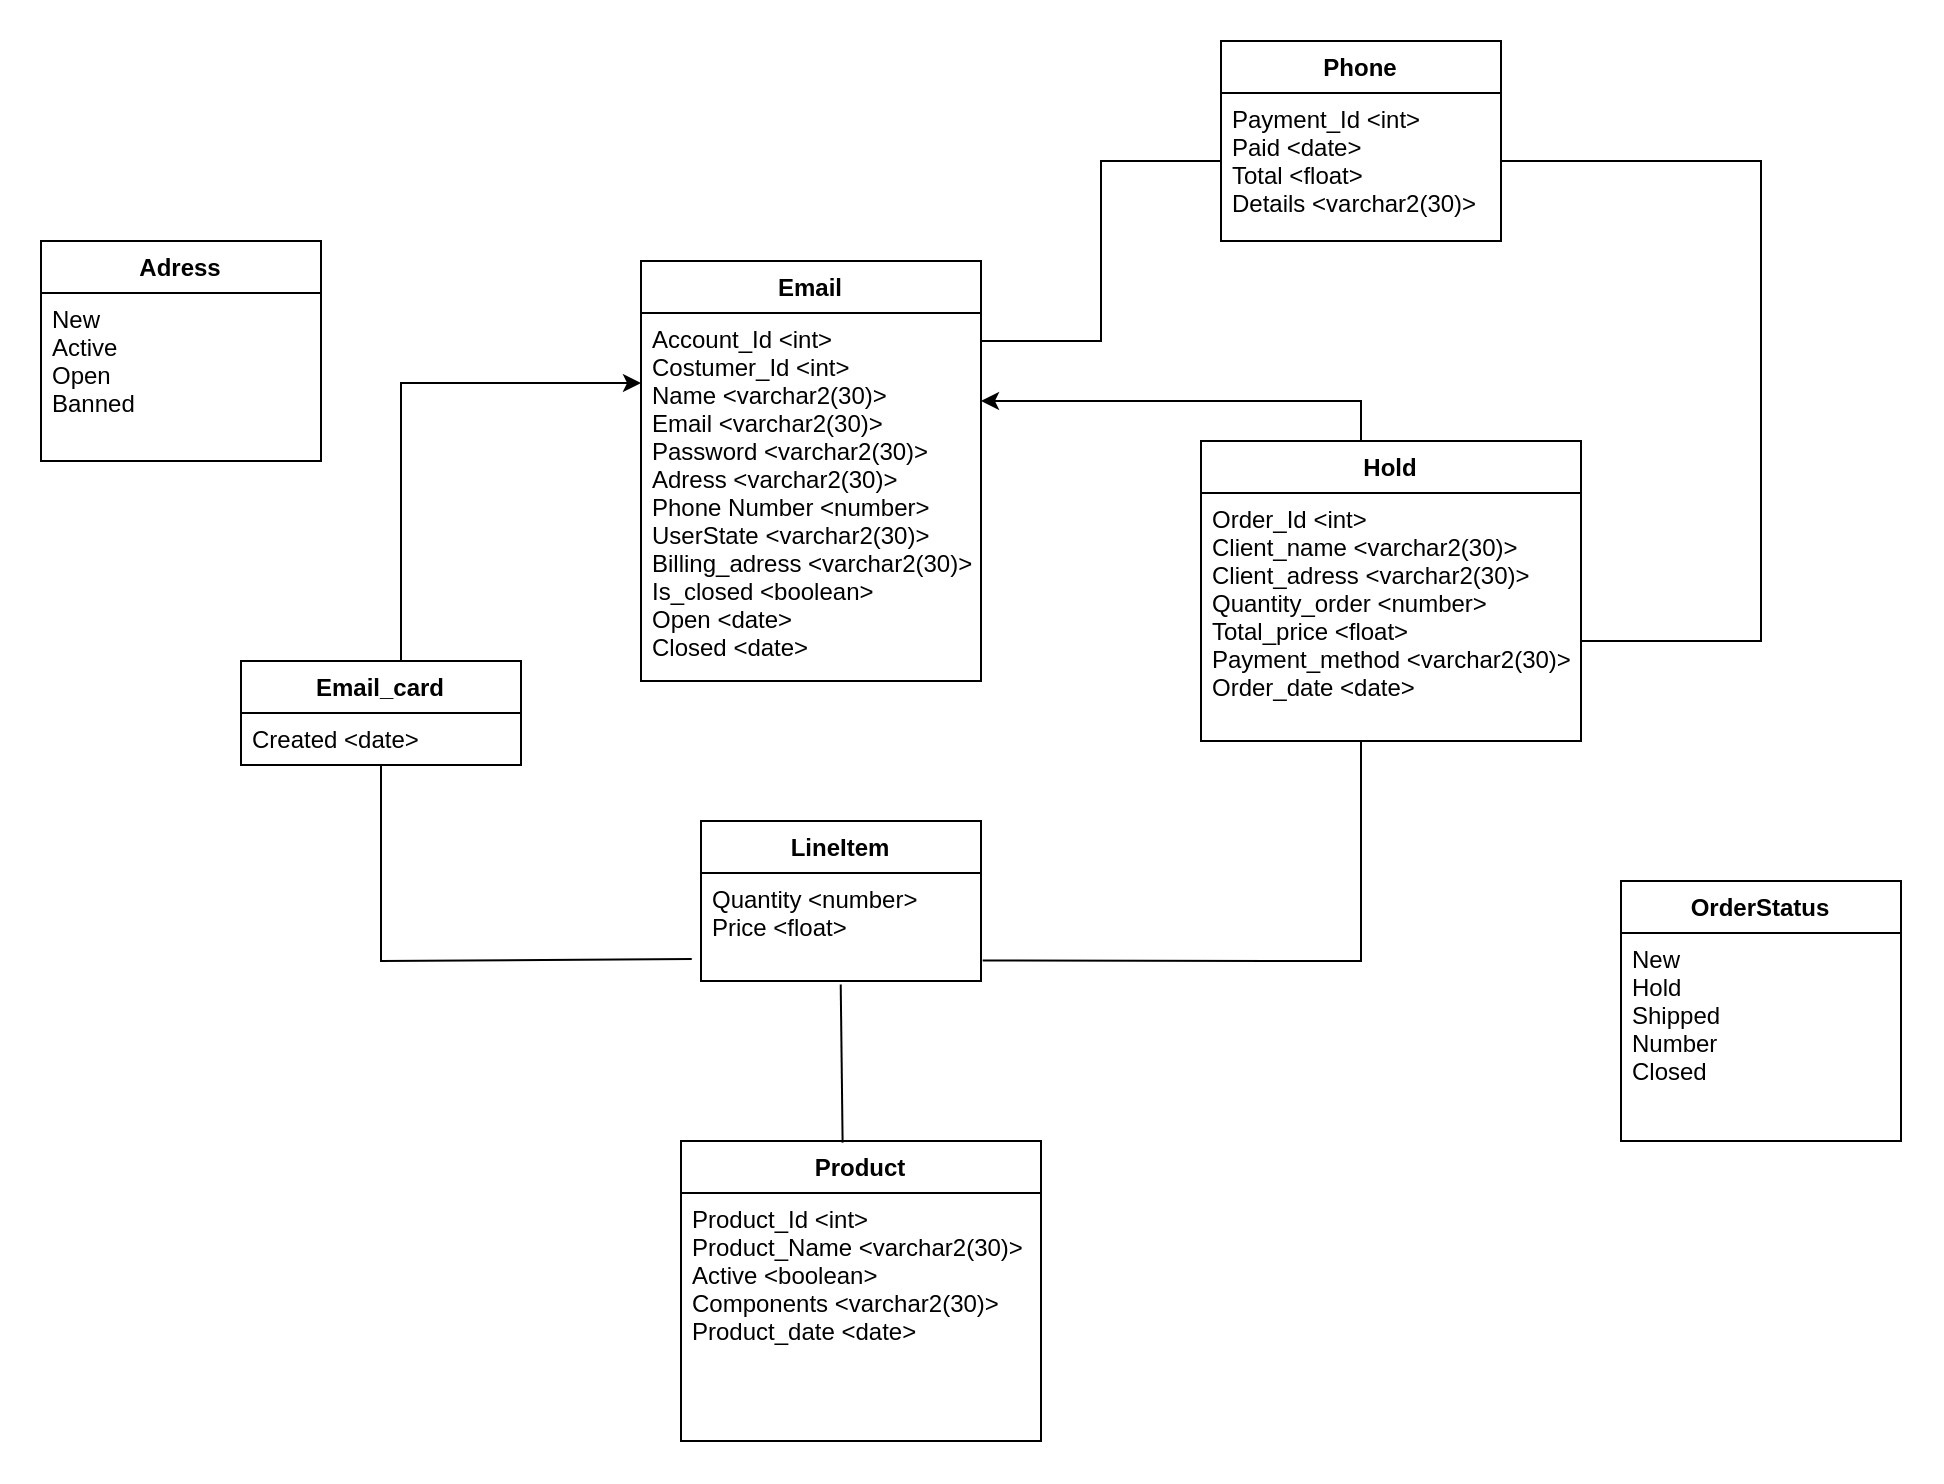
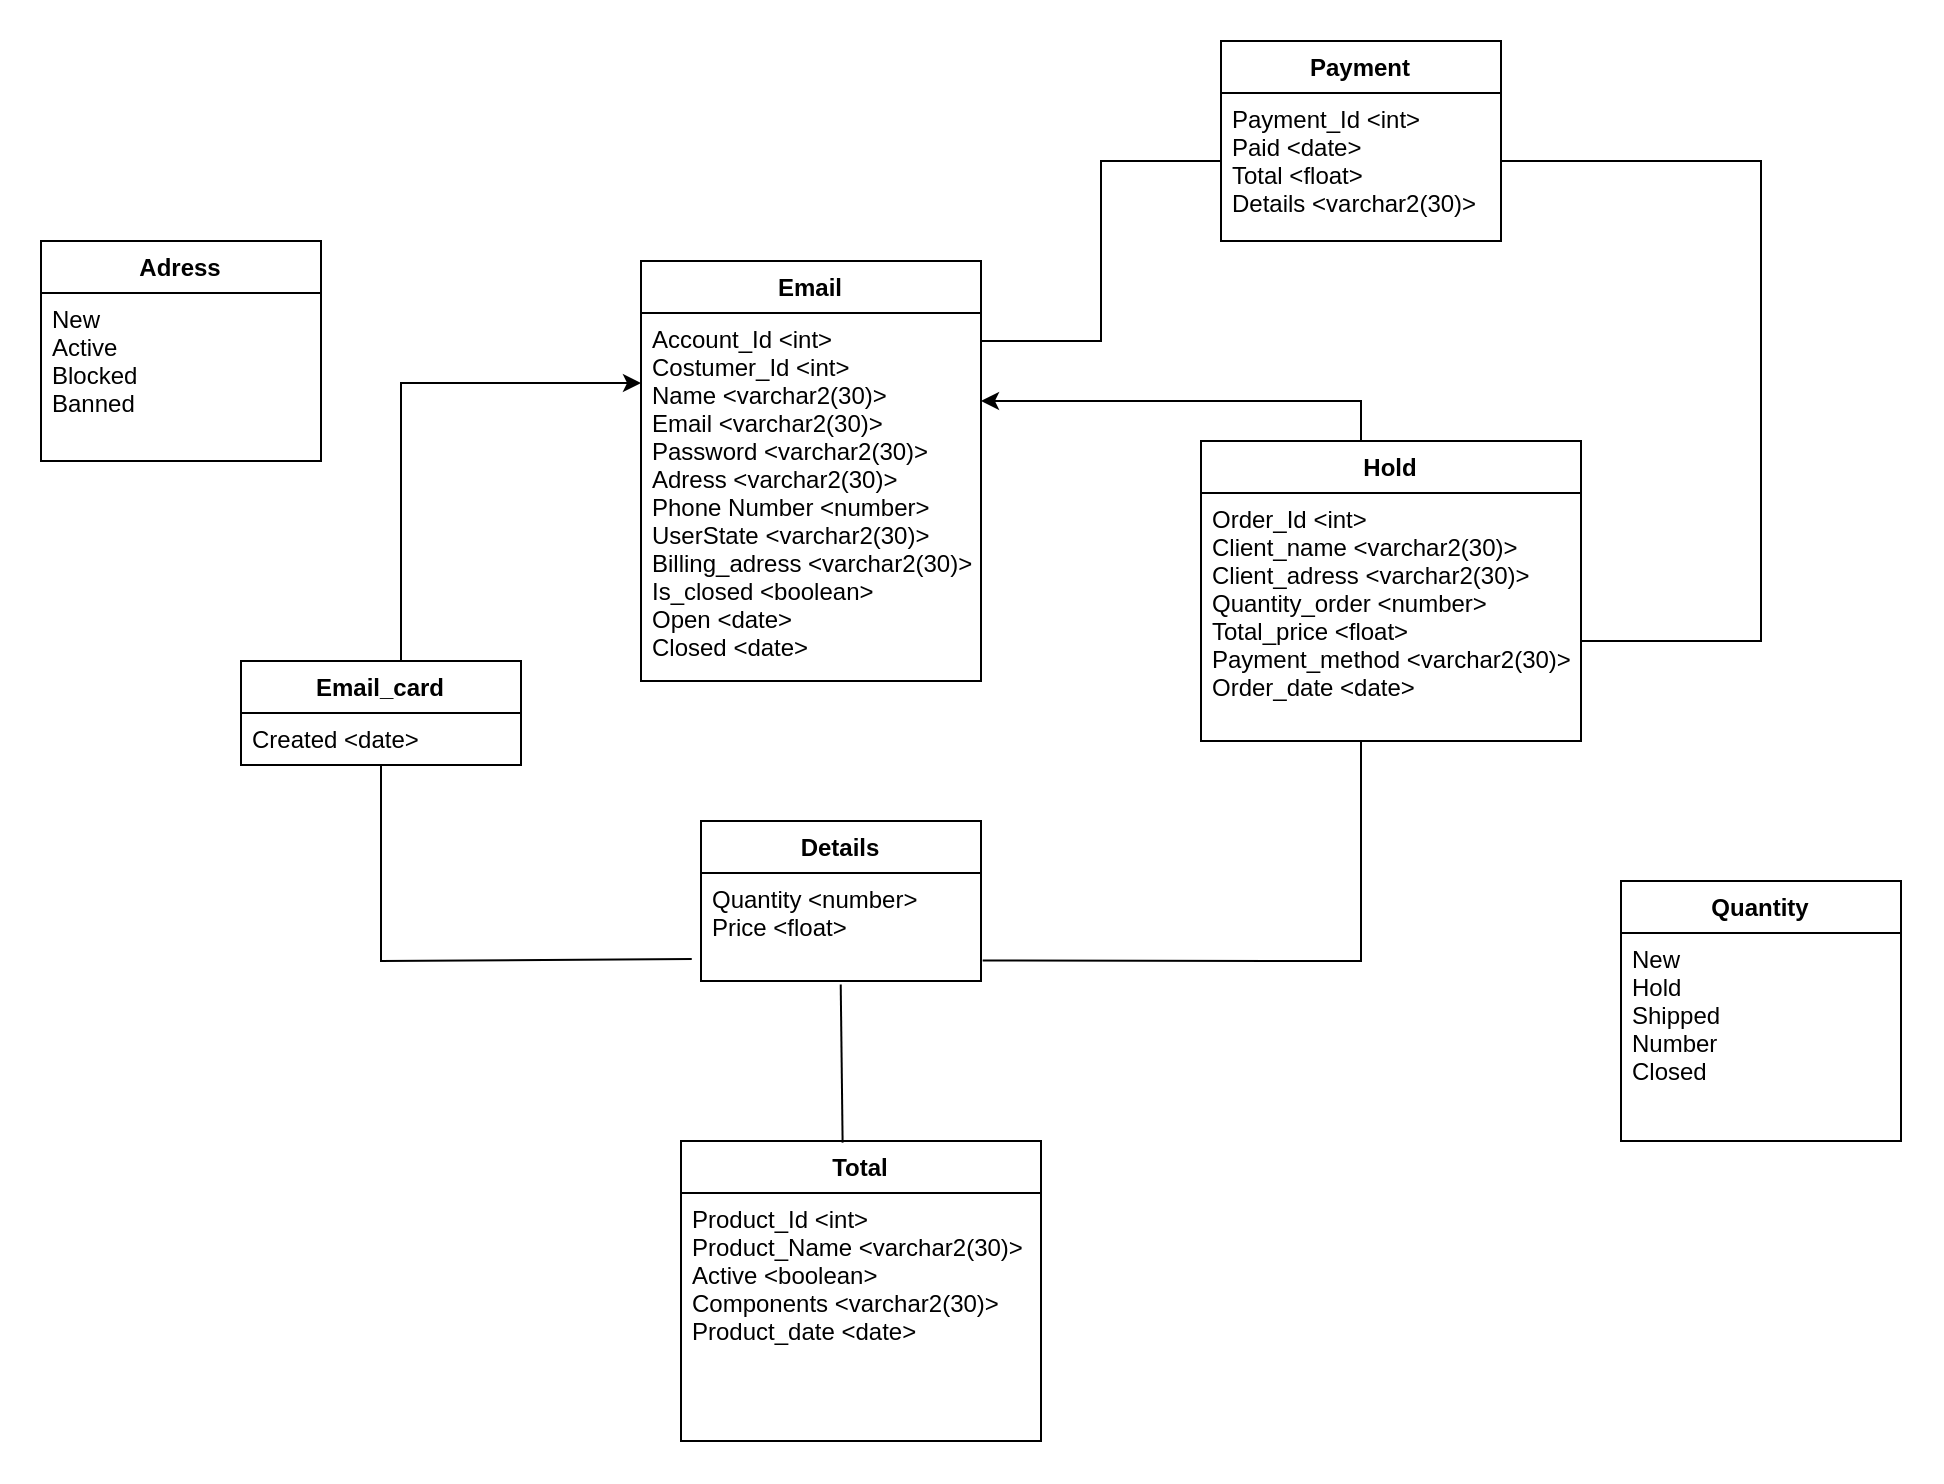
  <mxCell id="0" />
  <mxCell id="1" parent="0" />
- <mxCell id="2" value="Product" style="swimlane;fontStyle=1;align=center;verticalAlign=top;childLayout=stackLayout;horizontal=1;startSize=26;horizontalStack=0;resizeParent=1;resizeLast=0;collapsible=1;marginBottom=0;rounded=0;shadow=0;strokeWidth=1;" parent="1" vertex="1"><mxGeometry x="340" y="570" width="180" height="150" as="geometry"><mxRectangle x="130" y="380" width="160" height="26" as="alternateBounds" /></mxGeometry></mxCell>
+ <mxCell id="2" value="Total" style="swimlane;fontStyle=1;align=center;verticalAlign=top;childLayout=stackLayout;horizontal=1;startSize=26;horizontalStack=0;resizeParent=1;resizeLast=0;collapsible=1;marginBottom=0;rounded=0;shadow=0;strokeWidth=1;" parent="1" vertex="1"><mxGeometry x="340" y="570" width="180" height="150" as="geometry"><mxRectangle x="130" y="380" width="160" height="26" as="alternateBounds" /></mxGeometry></mxCell>
  <mxCell id="3" value="Product_Id &lt;int&gt;&#10;Product_Name &lt;varchar2(30)&gt;&#10;Active &lt;boolean&gt;&#10;Components &lt;varchar2(30)&gt;&#10;Product_date &lt;date&gt;&#10;" style="text;align=left;verticalAlign=top;spacingLeft=4;spacingRight=4;overflow=hidden;rotatable=0;points=[[0,0.5],[1,0.5]];portConstraint=eastwest;" parent="2" vertex="1"><mxGeometry y="26" width="180" height="124" as="geometry" /></mxCell>
  <mxCell id="4" value="Hold" style="swimlane;fontStyle=1;align=center;verticalAlign=top;childLayout=stackLayout;horizontal=1;startSize=26;horizontalStack=0;resizeParent=1;resizeLast=0;collapsible=1;marginBottom=0;rounded=0;shadow=0;strokeWidth=1;" parent="1" vertex="1"><mxGeometry x="600" y="220" width="190" height="150" as="geometry"><mxRectangle x="340" y="380" width="170" height="26" as="alternateBounds" /></mxGeometry></mxCell>
  <mxCell id="5" value="Order_Id &lt;int&gt;&#10;Client_name &lt;varchar2(30)&gt;&#10;Client_adress &lt;varchar2(30)&gt;&#10;Quantity_order &lt;number&gt;&#10;Total_price &lt;float&gt;&#10;Payment_method &lt;varchar2(30)&gt;&#10;Order_date &lt;date&gt;&#10;" style="text;align=left;verticalAlign=top;spacingLeft=4;spacingRight=4;overflow=hidden;rotatable=0;points=[[0,0.5],[1,0.5]];portConstraint=eastwest;" parent="4" vertex="1"><mxGeometry y="26" width="190" height="124" as="geometry" /></mxCell>
  <mxCell id="6" value="Email" style="swimlane;fontStyle=1;align=center;verticalAlign=top;childLayout=stackLayout;horizontal=1;startSize=26;horizontalStack=0;resizeParent=1;resizeParentMax=0;resizeLast=0;collapsible=1;marginBottom=0;" parent="1" vertex="1"><mxGeometry x="320" y="130" width="170" height="210" as="geometry" /></mxCell>
  <mxCell id="7" value="Account_Id &lt;int&gt;&#10;Costumer_Id &lt;int&gt;&#10;Name &lt;varchar2(30)&gt;&#10;Email &lt;varchar2(30)&gt;&#10;Password &lt;varchar2(30)&gt;&#10;Adress &lt;varchar2(30)&gt;&#10;Phone Number &lt;number&gt;&#10;UserState &lt;varchar2(30)&gt;&#10;Billing_adress &lt;varchar2(30)&gt;&#10;Is_closed &lt;boolean&gt;&#10;Open &lt;date&gt;&#10;Closed &lt;date&gt;&#10;" style="text;strokeColor=none;fillColor=none;align=left;verticalAlign=top;spacingLeft=4;spacingRight=4;overflow=hidden;rotatable=0;points=[[0,0.5],[1,0.5]];portConstraint=eastwest;" parent="6" vertex="1"><mxGeometry y="26" width="170" height="184" as="geometry" /></mxCell>
  <mxCell id="8" value="Email_card" style="swimlane;fontStyle=1;childLayout=stackLayout;horizontal=1;startSize=26;fillColor=none;horizontalStack=0;resizeParent=1;resizeParentMax=0;resizeLast=0;collapsible=1;marginBottom=0;" parent="1" vertex="1"><mxGeometry x="120" y="330" width="140" height="52" as="geometry" /></mxCell>
  <mxCell id="9" value="Created &lt;date&gt;" style="text;strokeColor=none;fillColor=none;align=left;verticalAlign=top;spacingLeft=4;spacingRight=4;overflow=hidden;rotatable=0;points=[[0,0.5],[1,0.5]];portConstraint=eastwest;" parent="8" vertex="1"><mxGeometry y="26" width="140" height="26" as="geometry" /></mxCell>
  <mxCell id="10" value="Adress" style="swimlane;fontStyle=1;childLayout=stackLayout;horizontal=1;startSize=26;fillColor=none;horizontalStack=0;resizeParent=1;resizeParentMax=0;resizeLast=0;collapsible=1;marginBottom=0;" parent="1" vertex="1"><mxGeometry x="20" width="140" height="110" as="geometry" y="120" /></mxCell>
- <mxCell id="11" value="New&#10;Active&#10;Open&#10;Banned" style="text;strokeColor=none;fillColor=none;align=left;verticalAlign=top;spacingLeft=4;spacingRight=4;overflow=hidden;rotatable=0;points=[[0,0.5],[1,0.5]];portConstraint=eastwest;" parent="10" vertex="1"><mxGeometry y="26" width="140" height="84" as="geometry" /></mxCell>
- <mxCell id="12" value="OrderStatus" style="swimlane;fontStyle=1;childLayout=stackLayout;horizontal=1;startSize=26;fillColor=none;horizontalStack=0;resizeParent=1;resizeParentMax=0;resizeLast=0;collapsible=1;marginBottom=0;" parent="1" vertex="1"><mxGeometry x="810" y="440" width="140" height="130" as="geometry" /></mxCell>
+ <mxCell id="11" value="New&#10;Active&#10;Blocked&#10;Banned" style="text;strokeColor=none;fillColor=none;align=left;verticalAlign=top;spacingLeft=4;spacingRight=4;overflow=hidden;rotatable=0;points=[[0,0.5],[1,0.5]];portConstraint=eastwest;" parent="10" vertex="1"><mxGeometry y="26" width="140" height="84" as="geometry" /></mxCell>
+ <mxCell id="12" value="Quantity" style="swimlane;fontStyle=1;childLayout=stackLayout;horizontal=1;startSize=26;fillColor=none;horizontalStack=0;resizeParent=1;resizeParentMax=0;resizeLast=0;collapsible=1;marginBottom=0;" parent="1" vertex="1"><mxGeometry x="810" y="440" width="140" height="130" as="geometry" /></mxCell>
  <mxCell id="13" value="New&#10;Hold&#10;Shipped&#10;Number&#10;Closed" style="text;strokeColor=none;fillColor=none;align=left;verticalAlign=top;spacingLeft=4;spacingRight=4;overflow=hidden;rotatable=0;points=[[0,0.5],[1,0.5]];portConstraint=eastwest;" parent="12" vertex="1"><mxGeometry y="26" width="140" height="104" as="geometry" /></mxCell>
- <mxCell id="14" value="LineItem" style="swimlane;fontStyle=1;childLayout=stackLayout;horizontal=1;startSize=26;fillColor=none;horizontalStack=0;resizeParent=1;resizeParentMax=0;resizeLast=0;collapsible=1;marginBottom=0;" parent="1" vertex="1"><mxGeometry x="350" y="410" width="140" height="80" as="geometry" /></mxCell>
+ <mxCell id="14" value="Details" style="swimlane;fontStyle=1;childLayout=stackLayout;horizontal=1;startSize=26;fillColor=none;horizontalStack=0;resizeParent=1;resizeParentMax=0;resizeLast=0;collapsible=1;marginBottom=0;" parent="1" vertex="1"><mxGeometry x="350" y="410" width="140" height="80" as="geometry" /></mxCell>
  <mxCell id="15" value="Quantity &lt;number&gt;&#10;Price &lt;float&gt;&#10;" style="text;strokeColor=none;fillColor=none;align=left;verticalAlign=top;spacingLeft=4;spacingRight=4;overflow=hidden;rotatable=0;points=[[0,0.5],[1,0.5]];portConstraint=eastwest;" parent="14" vertex="1"><mxGeometry y="26" width="140" height="54" as="geometry" /></mxCell>
- <mxCell id="16" value="Phone" style="swimlane;fontStyle=1;childLayout=stackLayout;horizontal=1;startSize=26;fillColor=none;horizontalStack=0;resizeParent=1;resizeParentMax=0;resizeLast=0;collapsible=1;marginBottom=0;" parent="1" vertex="1"><mxGeometry x="610" y="20" width="140" height="100" as="geometry" /></mxCell>
+ <mxCell id="16" value="Payment" style="swimlane;fontStyle=1;childLayout=stackLayout;horizontal=1;startSize=26;fillColor=none;horizontalStack=0;resizeParent=1;resizeParentMax=0;resizeLast=0;collapsible=1;marginBottom=0;" parent="1" vertex="1"><mxGeometry x="610" y="20" width="140" height="100" as="geometry" /></mxCell>
  <mxCell id="17" value="Payment_Id &lt;int&gt;&#10;Paid &lt;date&gt;&#10;Total &lt;float&gt;&#10;Details &lt;varchar2(30)&gt;" style="text;strokeColor=none;fillColor=none;align=left;verticalAlign=top;spacingLeft=4;spacingRight=4;overflow=hidden;rotatable=0;points=[[0,0.5],[1,0.5]];portConstraint=eastwest;" parent="16" vertex="1"><mxGeometry y="26" width="140" height="74" as="geometry" /></mxCell>
  <mxCell id="18" value="" style="endArrow=classic;html=1;rounded=0;" parent="1" edge="1"><mxGeometry width="50" height="50" relative="1" as="geometry"><mxPoint x="200" y="330" as="sourcePoint" /><mxPoint x="320" y="191" as="targetPoint" /><Array as="points"><mxPoint x="200" y="191" /></Array></mxGeometry></mxCell>
  <mxCell id="19" value="" style="endArrow=none;html=1;rounded=0;exitX=-0.033;exitY=0.796;exitDx=0;exitDy=0;exitPerimeter=0;" parent="1" source="15" edge="1"><mxGeometry width="50" height="50" relative="1" as="geometry"><mxPoint x="140" y="432" as="sourcePoint" /><mxPoint x="190" y="382" as="targetPoint" /><Array as="points"><mxPoint x="190" y="480" /></Array></mxGeometry></mxCell>
  <mxCell id="20" value="" style="endArrow=none;html=1;rounded=0;exitX=0.027;exitY=1.027;exitDx=0;exitDy=0;entryX=0.499;entryY=1.033;entryDx=0;entryDy=0;entryPerimeter=0;exitPerimeter=0;" parent="1" target="15" edge="1"><mxGeometry width="50" height="50" relative="1" as="geometry"><mxPoint x="420.81" y="570.81" as="sourcePoint" /><mxPoint x="424" y="490" as="targetPoint" /></mxGeometry></mxCell>
  <mxCell id="21" value="" style="endArrow=classic;html=1;rounded=0;" parent="1" edge="1"><mxGeometry width="50" height="50" relative="1" as="geometry"><mxPoint x="680" y="220" as="sourcePoint" /><mxPoint x="490" y="200" as="targetPoint" /><Array as="points"><mxPoint x="680" y="200" /></Array></mxGeometry></mxCell>
  <mxCell id="22" value="" style="endArrow=none;html=1;rounded=0;" parent="1" edge="1"><mxGeometry width="50" height="50" relative="1" as="geometry"><mxPoint x="490" y="170" as="sourcePoint" /><mxPoint x="610" y="80" as="targetPoint" /><Array as="points"><mxPoint x="550" y="170" /><mxPoint x="550" y="80" /></Array></mxGeometry></mxCell>
  <mxCell id="23" value="" style="endArrow=none;html=1;rounded=0;" parent="1" edge="1"><mxGeometry width="50" height="50" relative="1" as="geometry"><mxPoint x="790" y="320" as="sourcePoint" /><mxPoint x="750" y="80" as="targetPoint" /><Array as="points"><mxPoint x="880" y="320" /><mxPoint x="880" y="80" /></Array></mxGeometry></mxCell>
  <mxCell id="24" value="" style="endArrow=none;html=1;rounded=0;exitX=1.006;exitY=0.811;exitDx=0;exitDy=0;exitPerimeter=0;" parent="1" source="15" edge="1"><mxGeometry width="50" height="50" relative="1" as="geometry"><mxPoint x="630" y="454" as="sourcePoint" /><mxPoint x="680" y="370" as="targetPoint" /><Array as="points"><mxPoint x="680" y="480" /></Array></mxGeometry></mxCell>
